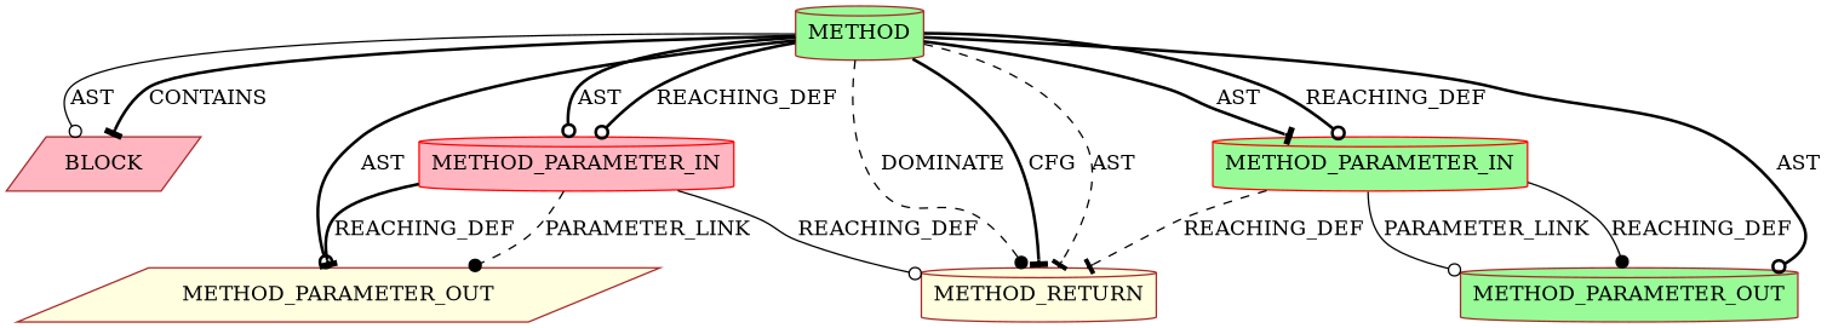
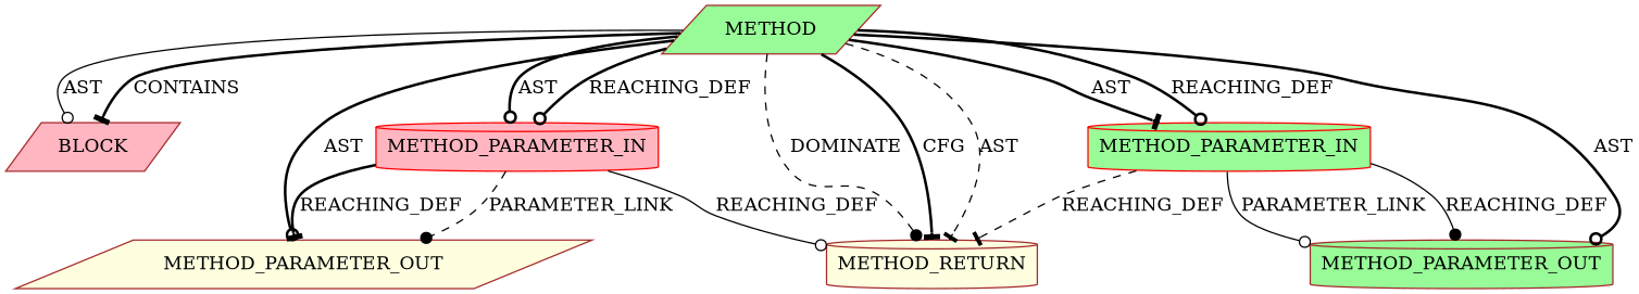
  digraph {
    node [CODE="<empty>" ORDER=1 TYPE_FULL_NAME=ANY color=brown fillcolor=palegreen shape=cylinder style=filled EVALUATION_STRATEGY=BY_VALUE IS_VARIADIC=false]
    edge [arrowhead=odot style=bold]
    n1 [ARGUMENT_INDEX=1 fillcolor=lightpink label=BLOCK shape=parallelogram EVALUATION_STRATEGY="" IS_VARIADIC=""]
    n2 [CODE=p2 INDEX=2 NAME=p2 ORDER=2 color=red fillcolor=lightpink label=METHOD_PARAMETER_IN]
    n3 [CODE=p2 INDEX=2 NAME=p2 ORDER=2 fillcolor=lightyellow label=METHOD_PARAMETER_OUT shape=parallelogram]
    n4 [CODE=RET ORDER=2 fillcolor=lightyellow label=METHOD_RETURN IS_VARIADIC=""]
    n5 [CODE=p1 INDEX=1 NAME=p1 color=red label=METHOD_PARAMETER_IN]
    n6 [CODE=p1 INDEX=1 NAME=p1 label=METHOD_PARAMETER_OUT]
-   n7 [AST_PARENT_FULL_NAME="<global>" AST_PARENT_TYPE=NAMESPACE_BLOCK FILENAME="<empty>" FULL_NAME="<operator>.assignmentPlus" IS_EXTERNAL=true NAME="<operator>.assignmentPlus" ORDER=0 label=METHOD TYPE_FULL_NAME="" EVALUATION_STRATEGY="" IS_VARIADIC=""]
+   n7 [AST_PARENT_FULL_NAME="<global>" AST_PARENT_TYPE=NAMESPACE_BLOCK FILENAME="<empty>" FULL_NAME="<operator>.assignmentPlus" IS_EXTERNAL=true NAME="<operator>.assignmentPlus" ORDER=0 label=METHOD shape=parallelogram TYPE_FULL_NAME="" EVALUATION_STRATEGY="" IS_VARIADIC=""]
    n2 -> n3 [arrowhead=dot label=PARAMETER_LINK style=dashed]
    n2 -> n3 [VARIABLE=p2 arrowhead=tee label=REACHING_DEF]
    n2 -> n4 [VARIABLE=p2 label=REACHING_DEF style=solid]
    n5 -> n4 [VARIABLE=p1 arrowhead=tee label=REACHING_DEF style=dashed]
    n5 -> n6 [VARIABLE=p1 arrowhead=dot label=REACHING_DEF style=solid]
    n5 -> n6 [label=PARAMETER_LINK style=solid]
    n7 -> n1 [label=AST style=solid]
    n7 -> n1 [arrowhead=tee label=CONTAINS]
    n7 -> n2 [label=AST]
    n7 -> n2 [label=REACHING_DEF]
    n7 -> n3 [label=AST]
    n7 -> n4 [arrowhead=dot label=DOMINATE style=dashed]
    n7 -> n4 [arrowhead=tee label=CFG]
    n7 -> n4 [arrowhead=tee label=AST style=dashed]
    n7 -> n5 [label=REACHING_DEF]
    n7 -> n5 [arrowhead=tee label=AST]
    n7 -> n6 [label=AST]
  }
